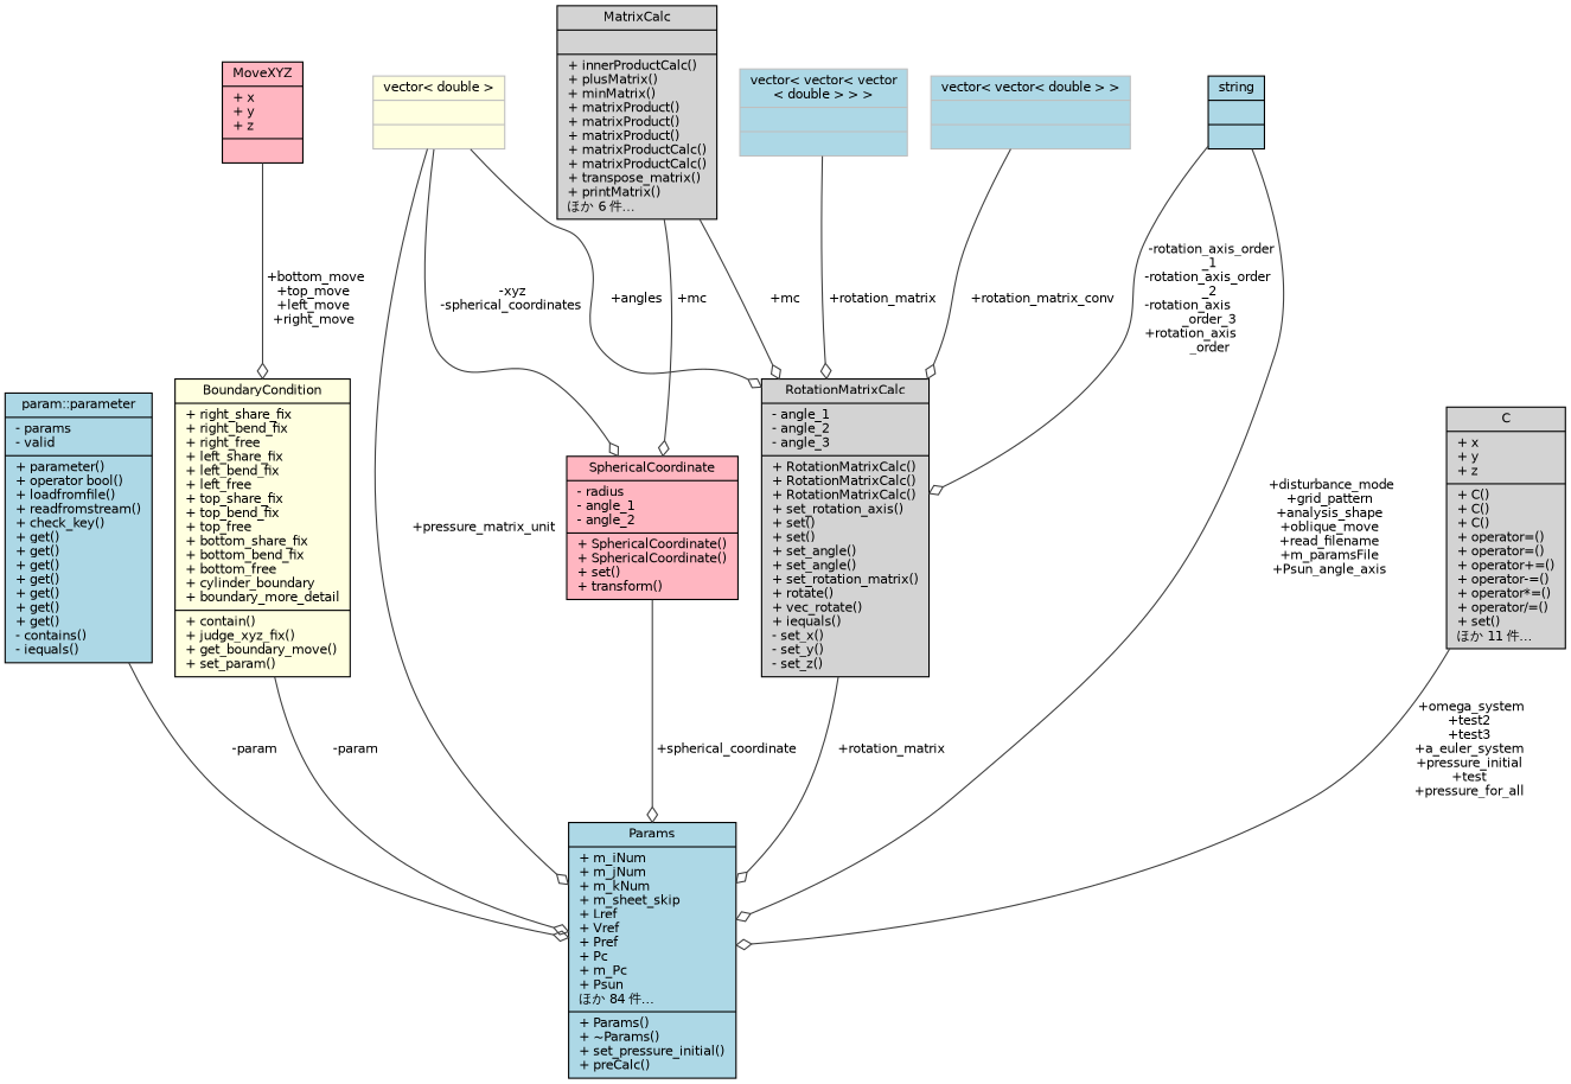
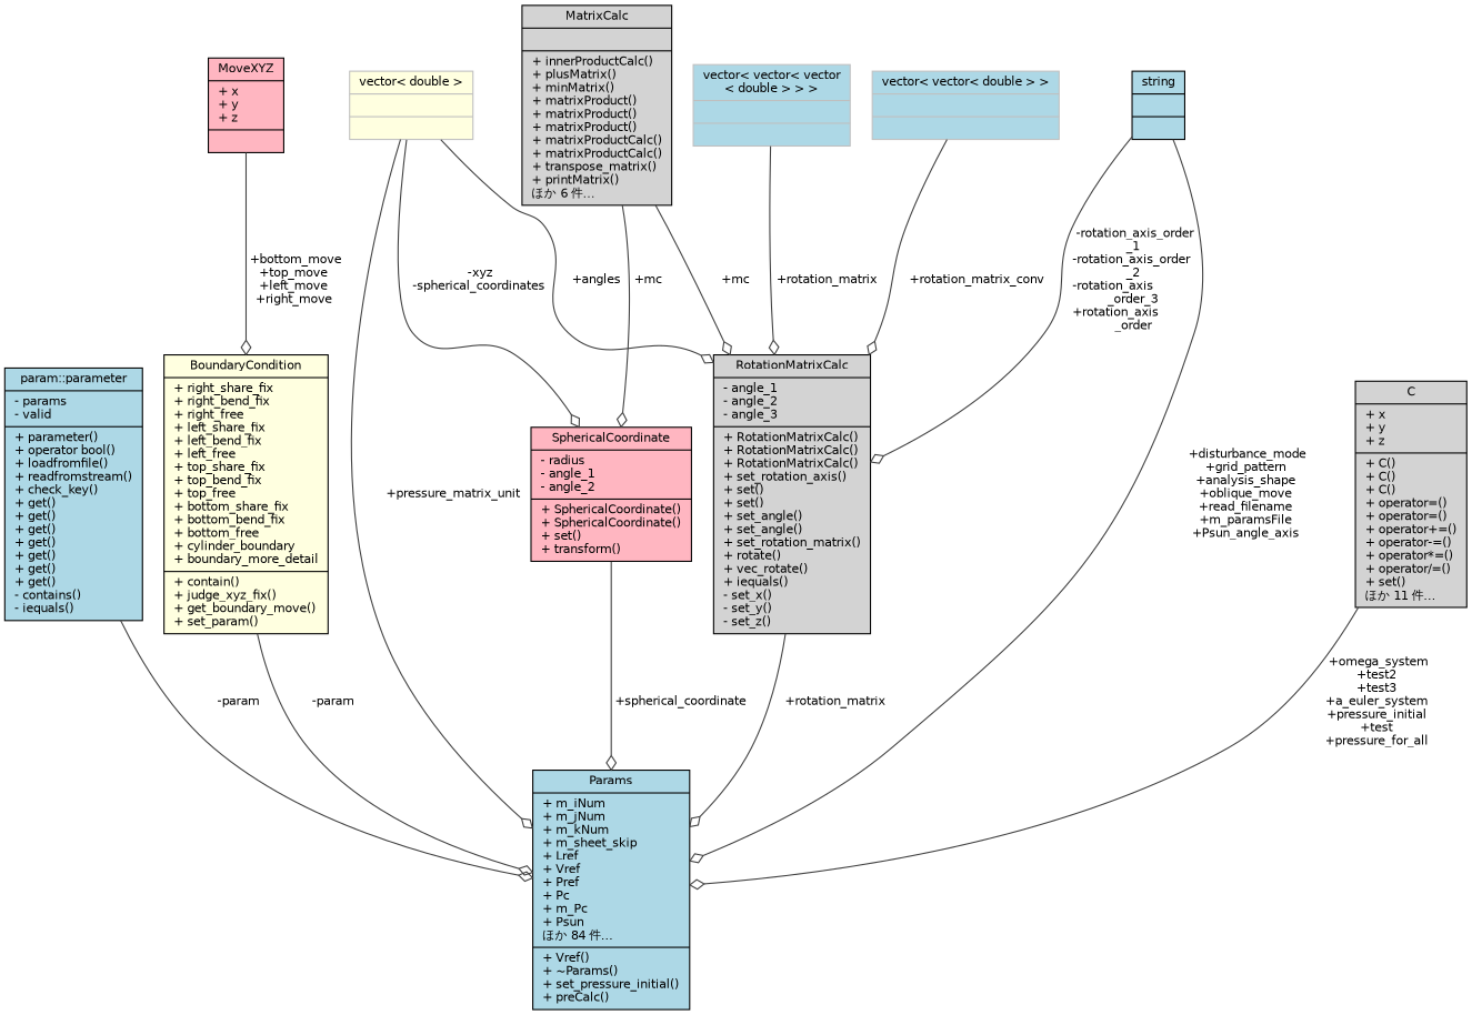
  digraph {
    fontname="DejaVu Sans"
    node [color=black fillcolor=lightblue fontname="DejaVu Sans" fontsize=10 shape=record style=filled]
    edge [arrowhead=odiamond color=grey25 fontname="DejaVu Sans" fontsize=10 labelfontname=Helvetica labelfontsize=10 style=solid]
-   n1 [fontcolor=black height=0.2 label="{Params\n|+ m_iNum\l+ m_jNum\l+ m_kNum\l+ m_sheet_skip\l+ Lref\l+ Vref\l+ Pref\l+ Pc\l+ m_Pc\l+ Psun\lほか 84 件…\l|+ Params()\l+ ~Params()\l+ set_pressure_initial()\l+ preCalc()\l}" width=0.4]
+   n1 [fontcolor=black height=0.2 label="{Params\n|+ m_iNum\l+ m_jNum\l+ m_kNum\l+ m_sheet_skip\l+ Lref\l+ Vref\l+ Pref\l+ Pc\l+ m_Pc\l+ Psun\lほか 84 件…\l|+ Vref()\l+ ~Params()\l+ set_pressure_initial()\l+ preCalc()\l}" width=0.4]
    n2 [height=0.2 label="{param::parameter\n|- params\l- valid\l|+ parameter()\l+ operator bool()\l+ loadfromfile()\l+ readfromstream()\l+ check_key()\l+ get()\l+ get()\l+ get()\l+ get()\l+ get()\l+ get()\l+ get()\l- contains()\l- iequals()\l}" width=0.4]
    n3 [fillcolor=lightyellow height=0.2 label="{BoundaryCondition\n|+ right_share_fix\l+ right_bend_fix\l+ right_free\l+ left_share_fix\l+ left_bend_fix\l+ left_free\l+ top_share_fix\l+ top_bend_fix\l+ top_free\l+ bottom_share_fix\l+ bottom_bend_fix\l+ bottom_free\l+ cylinder_boundary\l+ boundary_more_detail\l|+ contain()\l+ judge_xyz_fix()\l+ get_boundary_move()\l+ set_param()\l}" width=0.4]
    n4 [fillcolor=lightpink height=0.2 label="{MoveXYZ\n|+ x\l+ y\l+ z\l|}" width=0.4]
    n5 [fillcolor=lightpink height=0.2 label="{SphericalCoordinate\n|- radius\l- angle_1\l- angle_2\l|+ SphericalCoordinate()\l+ SphericalCoordinate()\l+ set()\l+ transform()\l}" width=0.4]
    n6 [fillcolor=lightgrey height=0.2 label="{MatrixCalc\n||+ innerProductCalc()\l+ plusMatrix()\l+ minMatrix()\l+ matrixProduct()\l+ matrixProduct()\l+ matrixProduct()\l+ matrixProductCalc()\l+ matrixProductCalc()\l+ transpose_matrix()\l+ printMatrix()\lほか 6 件…\l}" width=0.4]
    n7 [fillcolor=lightgrey height=0.2 label="{RotationMatrixCalc\n|- angle_1\l- angle_2\l- angle_3\l|+ RotationMatrixCalc()\l+ RotationMatrixCalc()\l+ RotationMatrixCalc()\l+ set_rotation_axis()\l+ set()\l+ set()\l+ set_angle()\l+ set_angle()\l+ set_rotation_matrix()\l+ rotate()\l+ vec_rotate()\l+ iequals()\l- set_x()\l- set_y()\l- set_z()\l}" width=0.4]
    n8 [color=grey75 fillcolor=lightyellow height=0.2 label="{vector\< double \>\n||}" width=0.4]
    n9 [color=grey75 height=0.2 label="{vector\< vector\< vector\l\< double \> \> \>\n||}" width=0.4]
    n10 [color=grey75 height=0.2 label="{vector\< vector\< double \> \>\n||}" width=0.4]
    n11 [height=0.2 label="{string\n||}" width=0.4]
    n12 [fillcolor=lightgrey height=0.2 label="{C\n|+ x\l+ y\l+ z\l|+ C()\l+ C()\l+ C()\l+ operator=()\l+ operator=()\l+ operator+=()\l+ operator-=()\l+ operator*=()\l+ operator/=()\l+ set()\lほか 11 件…\l}" width=0.4]
    n2 -> n1 [label=" -param"]
    n3 -> n1 [label=" -param"]
    n4 -> n3 [label=" +bottom_move\n+top_move\n+left_move\n+right_move"]
    n5 -> n1 [label=" +spherical_coordinate"]
    n6 -> n5 [label=" +mc"]
    n6 -> n7 [label=" +mc"]
    n7 -> n1 [label=" +rotation_matrix"]
    n8 -> n1 [label=" +pressure_matrix_unit"]
    n8 -> n5 [label=" -xyz\n-spherical_coordinates"]
    n8 -> n7 [label=" +angles"]
    n9 -> n7 [label=" +rotation_matrix"]
    n10 -> n7 [label=" +rotation_matrix_conv"]
    n11 -> n1 [label=" +disturbance_mode\n+grid_pattern\n+analysis_shape\n+oblique_move\n+read_filename\n+m_paramsFile\n+Psun_angle_axis"]
    n11 -> n7 [label=" -rotation_axis_order\l_1\n-rotation_axis_order\l_2\n-rotation_axis\l_order_3\n+rotation_axis\l_order"]
    n12 -> n1 [label=" +omega_system\n+test2\n+test3\n+a_euler_system\n+pressure_initial\n+test\n+pressure_for_all"]
  }
